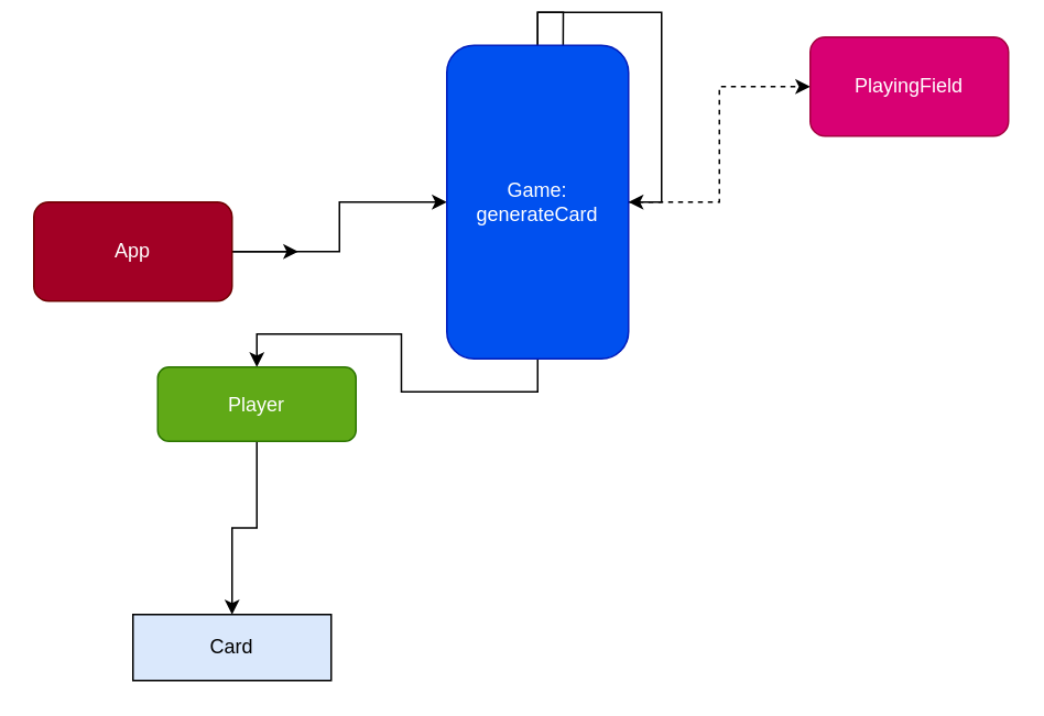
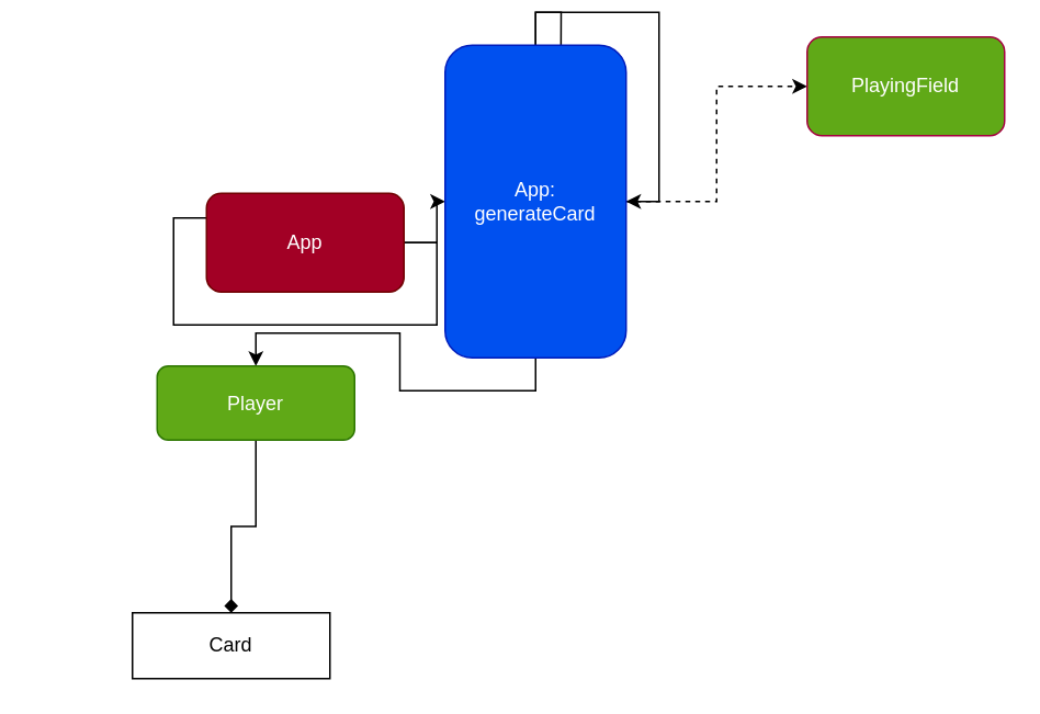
  <mxCell id="0" />
  <mxCell id="1" parent="0" />
  <mxCell id="2" style="edgeStyle=orthogonalEdgeStyle;rounded=0;orthogonalLoop=1;jettySize=auto;html=1;exitX=1;exitY=0.5;exitDx=0;exitDy=0;" edge="1" parent="1" source="4"><mxGeometry relative="1" as="geometry"><mxPoint x="180" y="150" as="targetPoint" /></mxGeometry></mxCell>
  <mxCell id="3" style="edgeStyle=orthogonalEdgeStyle;rounded=0;orthogonalLoop=1;jettySize=auto;html=1;exitX=1;exitY=0.5;exitDx=0;exitDy=0;" edge="1" parent="1" source="4" target="9"><mxGeometry relative="1" as="geometry" /></mxCell>
- <mxCell id="4" value="App" style="whiteSpace=wrap;html=1;fillColor=#a20025;strokeColor=#6F0000;fontColor=#ffffff;rounded=1;glass=0;" parent="1" vertex="1"><mxGeometry x="20" y="120" width="120" height="60" as="geometry" /></mxCell>
+ <mxCell id="4" value="App" style="whiteSpace=wrap;html=1;fillColor=#a20025;strokeColor=#6F0000;fontColor=#ffffff;rounded=1;glass=0;" parent="1" vertex="1"><mxGeometry x="125" y="115" width="120" height="60" as="geometry" /></mxCell>
  <mxCell id="5" style="edgeStyle=orthogonalEdgeStyle;rounded=0;orthogonalLoop=1;jettySize=auto;html=1;entryX=1;entryY=0.5;entryDx=0;entryDy=0;" edge="1" parent="1" source="9" target="9"><mxGeometry relative="1" as="geometry"><mxPoint x="330" y="140" as="targetPoint" /></mxGeometry></mxCell>
  <mxCell id="6" style="edgeStyle=orthogonalEdgeStyle;rounded=0;orthogonalLoop=1;jettySize=auto;html=1;entryX=0;entryY=0.5;entryDx=0;entryDy=0;dashed=1;" edge="1" parent="1" source="9" target="10"><mxGeometry relative="1" as="geometry" /></mxCell>
  <mxCell id="7" style="edgeStyle=orthogonalEdgeStyle;rounded=0;orthogonalLoop=1;jettySize=auto;html=1;" edge="1" parent="1" source="9"><mxGeometry relative="1" as="geometry"><mxPoint x="340" y="110" as="targetPoint" /></mxGeometry></mxCell>
  <mxCell id="8" style="edgeStyle=orthogonalEdgeStyle;rounded=0;orthogonalLoop=1;jettySize=auto;html=1;exitX=0.5;exitY=1;exitDx=0;exitDy=0;" edge="1" parent="1" source="9" target="12"><mxGeometry relative="1" as="geometry" /></mxCell>
- <mxCell id="9" value="Game:&lt;br&gt;generateCard" style="whiteSpace=wrap;html=1;align=center;fontColor=#ffffff;rounded=1;fillColor=#0050ef;strokeColor=#001DBC;autosize=0;container=0;overflow=visible;" parent="1" vertex="1"><mxGeometry x="270" y="25" width="110" height="190" as="geometry" /></mxCell>
- <mxCell id="10" value="PlayingField" style="whiteSpace=wrap;html=1;fillColor=#d80073;strokeColor=#A50040;fontColor=#ffffff;rounded=1;" vertex="1" parent="1"><mxGeometry x="490" y="20" width="120" height="60" as="geometry" /></mxCell>
- <mxCell id="11" style="edgeStyle=orthogonalEdgeStyle;rounded=0;orthogonalLoop=1;jettySize=auto;html=1;" edge="1" parent="1" source="12" target="13"><mxGeometry relative="1" as="geometry" /></mxCell>
+ <mxCell id="9" value="App:&lt;br&gt;generateCard" style="whiteSpace=wrap;html=1;align=center;fontColor=#ffffff;rounded=1;fillColor=#0050ef;strokeColor=#001DBC;autosize=0;container=0;overflow=visible;" parent="1" vertex="1"><mxGeometry x="270" y="25" width="110" height="190" as="geometry" /></mxCell>
+ <mxCell id="10" value="PlayingField" style="whiteSpace=wrap;html=1;fillColor=#60a917;strokeColor=#A50040;fontColor=#ffffff;rounded=1;" vertex="1" parent="1"><mxGeometry x="490" y="20" width="120" height="60" as="geometry" /></mxCell>
+ <mxCell id="11" style="edgeStyle=orthogonalEdgeStyle;rounded=0;orthogonalLoop=1;jettySize=auto;html=1;endArrow=diamond;" edge="1" parent="1" source="12" target="13"><mxGeometry relative="1" as="geometry" /></mxCell>
  <mxCell id="12" value="Player" style="whiteSpace=wrap;html=1;fillColor=#60a917;strokeColor=#2D7600;fontColor=#ffffff;rounded=1;" vertex="1" parent="1"><mxGeometry x="95" y="220" width="120" height="45" as="geometry" /></mxCell>
- <mxCell id="13" value="Card" style="whiteSpace=wrap;html=1;fillColor=#dae8fc;" vertex="1" parent="1"><mxGeometry x="80" y="370" width="120" height="40" as="geometry" /></mxCell>
+ <mxCell id="13" value="Card" style="whiteSpace=wrap;html=1;" vertex="1" parent="1"><mxGeometry x="80" y="370" width="120" height="40" as="geometry" /></mxCell>
